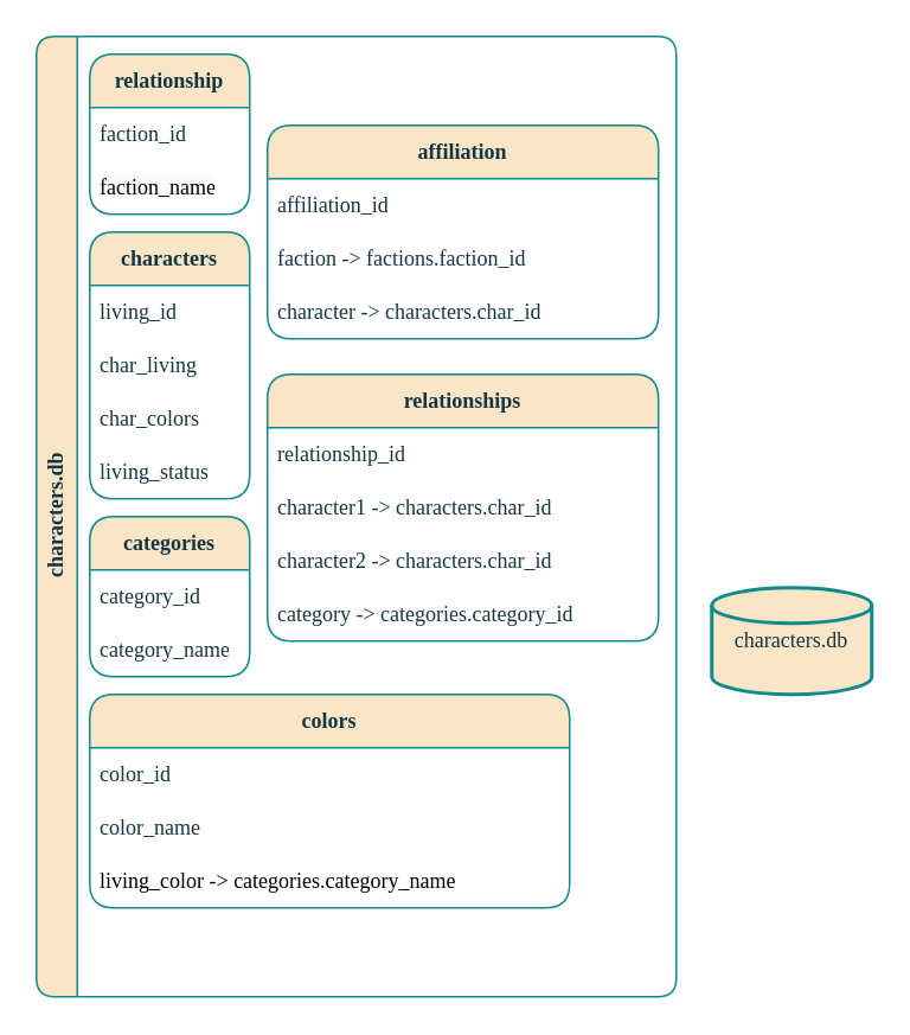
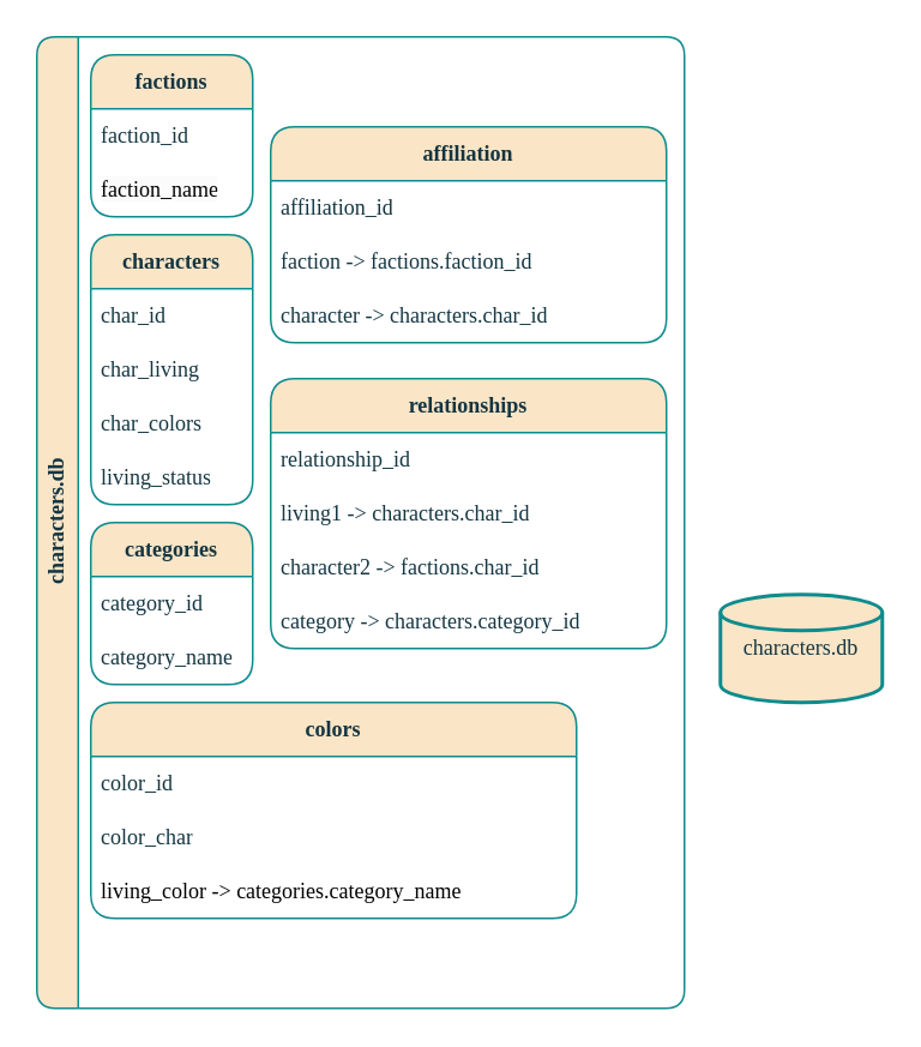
  <mxCell id="0" />
  <mxCell id="1" parent="0" />
  <mxCell id="2" value="characters.db" style="strokeWidth=2;html=1;shape=mxgraph.flowchart.database;whiteSpace=wrap;fontFamily=Iosevka;fontStyle=0;rounded=1;movable=1;resizable=1;rotatable=1;deletable=1;editable=1;connectable=1;labelBackgroundColor=none;fillColor=#FAE5C7;strokeColor=#0F8B8D;fontColor=#143642;" parent="1" vertex="1"><mxGeometry x="400" y="330" width="90" height="60" as="geometry" /></mxCell>
  <mxCell id="3" value="&lt;b&gt;characters&lt;/b&gt;" style="swimlane;fontStyle=0;childLayout=stackLayout;horizontal=1;startSize=30;horizontalStack=0;resizeParent=1;resizeParentMax=0;resizeLast=0;collapsible=1;marginBottom=0;whiteSpace=wrap;html=1;fontFamily=Iosevka;rounded=1;movable=1;resizable=1;rotatable=1;deletable=1;editable=1;connectable=1;labelBackgroundColor=none;fillColor=#FAE5C7;strokeColor=#0F8B8D;fontColor=#143642;" parent="1" vertex="1"><mxGeometry x="50" y="130" width="90" height="150" as="geometry" /></mxCell>
- <mxCell id="4" value="living_id" style="text;strokeColor=none;fillColor=none;align=left;verticalAlign=middle;spacingLeft=4;spacingRight=4;overflow=hidden;points=[[0,0.5],[1,0.5]];portConstraint=eastwest;rotatable=1;whiteSpace=wrap;html=1;fontFamily=Iosevka;fontStyle=0;rounded=1;movable=1;resizable=1;deletable=1;editable=1;connectable=1;labelBackgroundColor=none;fontColor=#143642;" parent="3" vertex="1"><mxGeometry y="30" width="90" height="30" as="geometry" /></mxCell>
+ <mxCell id="4" value="char_id" style="text;strokeColor=none;fillColor=none;align=left;verticalAlign=middle;spacingLeft=4;spacingRight=4;overflow=hidden;points=[[0,0.5],[1,0.5]];portConstraint=eastwest;rotatable=1;whiteSpace=wrap;html=1;fontFamily=Iosevka;fontStyle=0;rounded=1;movable=1;resizable=1;deletable=1;editable=1;connectable=1;labelBackgroundColor=none;fontColor=#143642;" parent="3" vertex="1"><mxGeometry y="30" width="90" height="30" as="geometry" /></mxCell>
  <mxCell id="5" value="char_living" style="text;strokeColor=none;fillColor=none;align=left;verticalAlign=middle;spacingLeft=4;spacingRight=4;overflow=hidden;points=[[0,0.5],[1,0.5]];portConstraint=eastwest;rotatable=1;whiteSpace=wrap;html=1;fontFamily=Iosevka;fontStyle=0;rounded=1;movable=1;resizable=1;deletable=1;editable=1;connectable=1;labelBackgroundColor=none;fontColor=#143642;" parent="3" vertex="1"><mxGeometry y="60" width="90" height="30" as="geometry" /></mxCell>
  <mxCell id="6" value="&lt;font face=&quot;Iosevka&quot;&gt;char_colors&lt;/font&gt;" style="text;strokeColor=none;fillColor=none;align=left;verticalAlign=middle;spacingLeft=4;spacingRight=4;overflow=hidden;points=[[0,0.5],[1,0.5]];portConstraint=eastwest;rotatable=0;whiteSpace=wrap;html=1;fontColor=#143642;rounded=1;" vertex="1" parent="3"><mxGeometry y="90" width="90" height="30" as="geometry" /></mxCell>
  <mxCell id="7" value="living_status" style="text;strokeColor=none;fillColor=none;align=left;verticalAlign=middle;spacingLeft=4;spacingRight=4;overflow=hidden;points=[[0,0.5],[1,0.5]];portConstraint=eastwest;rotatable=1;whiteSpace=wrap;html=1;fontFamily=Iosevka;fontStyle=0;rounded=1;movable=1;resizable=1;deletable=1;editable=1;connectable=1;labelBackgroundColor=none;fontColor=#143642;" parent="3" vertex="1"><mxGeometry y="120" width="90" height="30" as="geometry" /></mxCell>
- <mxCell id="8" value="&lt;b&gt;relationship&lt;/b&gt;" style="swimlane;fontStyle=0;childLayout=stackLayout;horizontal=1;startSize=30;horizontalStack=0;resizeParent=1;resizeParentMax=0;resizeLast=0;collapsible=1;marginBottom=0;whiteSpace=wrap;html=1;rounded=1;fontFamily=Iosevka;movable=1;resizable=1;rotatable=1;deletable=1;editable=1;connectable=1;labelBackgroundColor=none;fillColor=#FAE5C7;strokeColor=#0F8B8D;fontColor=#143642;" vertex="1" parent="1"><mxGeometry x="50" y="30" width="90" height="90" as="geometry" /></mxCell>
+ <mxCell id="8" value="&lt;b&gt;factions&lt;/b&gt;" style="swimlane;fontStyle=0;childLayout=stackLayout;horizontal=1;startSize=30;horizontalStack=0;resizeParent=1;resizeParentMax=0;resizeLast=0;collapsible=1;marginBottom=0;whiteSpace=wrap;html=1;rounded=1;fontFamily=Iosevka;movable=1;resizable=1;rotatable=1;deletable=1;editable=1;connectable=1;labelBackgroundColor=none;fillColor=#FAE5C7;strokeColor=#0F8B8D;fontColor=#143642;" vertex="1" parent="1"><mxGeometry x="50" y="30" width="90" height="90" as="geometry" /></mxCell>
  <mxCell id="9" value="faction_id" style="text;strokeColor=none;fillColor=none;align=left;verticalAlign=middle;spacingLeft=4;spacingRight=4;overflow=hidden;points=[[0,0.5],[1,0.5]];portConstraint=eastwest;rotatable=1;whiteSpace=wrap;html=1;fontFamily=Iosevka;rounded=1;movable=1;resizable=1;deletable=1;editable=1;connectable=1;labelBackgroundColor=none;fontColor=#143642;" vertex="1" parent="8"><mxGeometry y="30" width="90" height="30" as="geometry" /></mxCell>
  <mxCell id="10" value="&lt;span style=&quot;color: rgb(0, 0, 0); font-size: 12px; font-style: normal; font-variant-ligatures: normal; font-variant-caps: normal; font-weight: 400; letter-spacing: normal; orphans: 2; text-align: left; text-indent: 0px; text-transform: none; widows: 2; word-spacing: 0px; -webkit-text-stroke-width: 0px; background-color: rgb(251, 251, 251); text-decoration-thickness: initial; text-decoration-style: initial; text-decoration-color: initial; float: none; display: inline !important;&quot;&gt;faction_name&lt;/span&gt;" style="text;strokeColor=none;fillColor=none;align=left;verticalAlign=middle;spacingLeft=4;spacingRight=4;overflow=hidden;points=[[0,0.5],[1,0.5]];portConstraint=eastwest;rotatable=1;whiteSpace=wrap;html=1;fontFamily=Iosevka;rounded=1;movable=1;resizable=1;deletable=1;editable=1;connectable=1;labelBackgroundColor=none;fontColor=#143642;" vertex="1" parent="8"><mxGeometry y="60" width="90" height="30" as="geometry" /></mxCell>
  <mxCell id="11" value="&lt;b&gt;affiliation&lt;/b&gt;" style="swimlane;fontStyle=0;childLayout=stackLayout;horizontal=1;startSize=30;horizontalStack=0;resizeParent=1;resizeParentMax=0;resizeLast=0;collapsible=1;marginBottom=0;whiteSpace=wrap;html=1;fontFamily=Iosevka;rounded=1;movable=1;resizable=1;rotatable=1;deletable=1;editable=1;connectable=1;labelBackgroundColor=none;fillColor=#FAE5C7;strokeColor=#0F8B8D;fontColor=#143642;" vertex="1" parent="1"><mxGeometry x="150" y="70" width="220" height="120" as="geometry" /></mxCell>
  <mxCell id="12" value="affiliation_id" style="text;strokeColor=none;fillColor=none;align=left;verticalAlign=middle;spacingLeft=4;spacingRight=4;overflow=hidden;points=[[0,0.5],[1,0.5]];portConstraint=eastwest;rotatable=1;whiteSpace=wrap;html=1;fontFamily=Iosevka;rounded=1;movable=1;resizable=1;deletable=1;editable=1;connectable=1;labelBackgroundColor=none;fontColor=#143642;" vertex="1" parent="11"><mxGeometry y="30" width="220" height="30" as="geometry" /></mxCell>
  <mxCell id="13" value="faction&amp;nbsp;-&amp;gt; factions.faction_id" style="text;strokeColor=none;fillColor=none;align=left;verticalAlign=middle;spacingLeft=4;spacingRight=4;overflow=hidden;points=[[0,0.5],[1,0.5]];portConstraint=eastwest;rotatable=1;whiteSpace=wrap;html=1;fontFamily=Iosevka;rounded=1;movable=1;resizable=1;deletable=1;editable=1;connectable=1;labelBackgroundColor=none;fontColor=#143642;" vertex="1" parent="11"><mxGeometry y="60" width="220" height="30" as="geometry" /></mxCell>
  <mxCell id="14" value="character -&amp;gt; characters.char_id" style="text;strokeColor=none;fillColor=none;align=left;verticalAlign=middle;spacingLeft=4;spacingRight=4;overflow=hidden;points=[[0,0.5],[1,0.5]];portConstraint=eastwest;rotatable=1;whiteSpace=wrap;html=1;fontFamily=Iosevka;rounded=1;movable=1;resizable=1;deletable=1;editable=1;connectable=1;labelBackgroundColor=none;fontColor=#143642;" vertex="1" parent="11"><mxGeometry y="90" width="220" height="30" as="geometry" /></mxCell>
  <mxCell id="15" value="characters.db" style="swimlane;horizontal=0;whiteSpace=wrap;html=1;rounded=1;fontFamily=Iosevka;movable=1;resizable=1;rotatable=1;deletable=1;editable=1;connectable=1;labelBackgroundColor=none;fillColor=#FAE5C7;strokeColor=#0F8B8D;fontColor=#143642;" vertex="1" parent="1"><mxGeometry x="20" y="20" width="360" height="540" as="geometry" /></mxCell>
  <mxCell id="16" value="&lt;b&gt;categories&lt;/b&gt;" style="swimlane;fontStyle=0;childLayout=stackLayout;horizontal=1;startSize=30;horizontalStack=0;resizeParent=1;resizeParentMax=0;resizeLast=0;collapsible=1;marginBottom=0;whiteSpace=wrap;html=1;fontFamily=Iosevka;rounded=1;movable=1;resizable=1;rotatable=1;deletable=1;editable=1;connectable=1;labelBackgroundColor=none;fillColor=#FAE5C7;strokeColor=#0F8B8D;fontColor=#143642;" parent="15" vertex="1"><mxGeometry x="30" y="270" width="90" height="90" as="geometry" /></mxCell>
  <mxCell id="17" value="category_id" style="text;strokeColor=none;fillColor=none;align=left;verticalAlign=middle;spacingLeft=4;spacingRight=4;overflow=hidden;points=[[0,0.5],[1,0.5]];portConstraint=eastwest;rotatable=1;whiteSpace=wrap;html=1;fontFamily=Iosevka;fontStyle=0;rounded=1;movable=1;resizable=1;deletable=1;editable=1;connectable=1;labelBackgroundColor=none;fontColor=#143642;" parent="16" vertex="1"><mxGeometry y="30" width="90" height="30" as="geometry" /></mxCell>
  <mxCell id="18" value="category_name" style="text;strokeColor=none;fillColor=none;align=left;verticalAlign=middle;spacingLeft=4;spacingRight=4;overflow=hidden;points=[[0,0.5],[1,0.5]];portConstraint=eastwest;rotatable=1;whiteSpace=wrap;html=1;fontFamily=Iosevka;fontStyle=0;rounded=1;movable=1;resizable=1;deletable=1;editable=1;connectable=1;labelBackgroundColor=none;fontColor=#143642;" vertex="1" parent="16"><mxGeometry y="60" width="90" height="30" as="geometry" /></mxCell>
  <mxCell id="19" value="&lt;b&gt;relationships&lt;/b&gt;" style="swimlane;fontStyle=0;childLayout=stackLayout;horizontal=1;startSize=30;horizontalStack=0;resizeParent=1;resizeParentMax=0;resizeLast=0;collapsible=1;marginBottom=0;whiteSpace=wrap;html=1;fontFamily=Iosevka;rounded=1;movable=1;resizable=1;rotatable=1;deletable=1;editable=1;connectable=1;labelBackgroundColor=none;fillColor=#FAE5C7;strokeColor=#0F8B8D;fontColor=#143642;" parent="15" vertex="1"><mxGeometry x="130" y="190" width="220" height="150" as="geometry" /></mxCell>
  <mxCell id="20" value="relationship_id" style="text;strokeColor=none;fillColor=none;align=left;verticalAlign=middle;spacingLeft=4;spacingRight=4;overflow=hidden;points=[[0,0.5],[1,0.5]];portConstraint=eastwest;rotatable=1;whiteSpace=wrap;html=1;fontFamily=Iosevka;fontStyle=0;rounded=1;movable=1;resizable=1;deletable=1;editable=1;connectable=1;labelBackgroundColor=none;fontColor=#143642;" parent="19" vertex="1"><mxGeometry y="30" width="220" height="30" as="geometry" /></mxCell>
- <mxCell id="21" value="character1 -&amp;gt; characters.char_id" style="text;strokeColor=none;fillColor=none;align=left;verticalAlign=middle;spacingLeft=4;spacingRight=4;overflow=hidden;points=[[0,0.5],[1,0.5]];portConstraint=eastwest;rotatable=1;whiteSpace=wrap;html=1;fontFamily=Iosevka;fontStyle=0;rounded=1;movable=1;resizable=1;deletable=1;editable=1;connectable=1;labelBackgroundColor=none;fontColor=#143642;" parent="19" vertex="1"><mxGeometry y="60" width="220" height="30" as="geometry" /></mxCell>
- <mxCell id="22" value="character2 -&amp;gt; characters.char_id" style="text;strokeColor=none;fillColor=none;align=left;verticalAlign=middle;spacingLeft=4;spacingRight=4;overflow=hidden;points=[[0,0.5],[1,0.5]];portConstraint=eastwest;rotatable=1;whiteSpace=wrap;html=1;fontFamily=Iosevka;movable=1;resizable=1;deletable=1;editable=1;connectable=1;labelBackgroundColor=none;fontColor=#143642;rounded=1;" vertex="1" parent="19"><mxGeometry y="90" width="220" height="30" as="geometry" /></mxCell>
- <mxCell id="23" value="category -&amp;gt; categories.category_id" style="text;strokeColor=none;fillColor=none;align=left;verticalAlign=middle;spacingLeft=4;spacingRight=4;overflow=hidden;points=[[0,0.5],[1,0.5]];portConstraint=eastwest;rotatable=1;whiteSpace=wrap;html=1;fontFamily=Iosevka;fontStyle=0;rounded=1;movable=1;resizable=1;deletable=1;editable=1;connectable=1;labelBackgroundColor=none;fontColor=#143642;" parent="19" vertex="1"><mxGeometry y="120" width="220" height="30" as="geometry" /></mxCell>
+ <mxCell id="21" value="living1 -&amp;gt; characters.char_id" style="text;strokeColor=none;fillColor=none;align=left;verticalAlign=middle;spacingLeft=4;spacingRight=4;overflow=hidden;points=[[0,0.5],[1,0.5]];portConstraint=eastwest;rotatable=1;whiteSpace=wrap;html=1;fontFamily=Iosevka;fontStyle=0;rounded=1;movable=1;resizable=1;deletable=1;editable=1;connectable=1;labelBackgroundColor=none;fontColor=#143642;" parent="19" vertex="1"><mxGeometry y="60" width="220" height="30" as="geometry" /></mxCell>
+ <mxCell id="22" value="character2 -&amp;gt; factions.char_id" style="text;strokeColor=none;fillColor=none;align=left;verticalAlign=middle;spacingLeft=4;spacingRight=4;overflow=hidden;points=[[0,0.5],[1,0.5]];portConstraint=eastwest;rotatable=1;whiteSpace=wrap;html=1;fontFamily=Iosevka;movable=1;resizable=1;deletable=1;editable=1;connectable=1;labelBackgroundColor=none;fontColor=#143642;rounded=1;" vertex="1" parent="19"><mxGeometry y="90" width="220" height="30" as="geometry" /></mxCell>
+ <mxCell id="23" value="category -&amp;gt; characters.category_id" style="text;strokeColor=none;fillColor=none;align=left;verticalAlign=middle;spacingLeft=4;spacingRight=4;overflow=hidden;points=[[0,0.5],[1,0.5]];portConstraint=eastwest;rotatable=1;whiteSpace=wrap;html=1;fontFamily=Iosevka;fontStyle=0;rounded=1;movable=1;resizable=1;deletable=1;editable=1;connectable=1;labelBackgroundColor=none;fontColor=#143642;" parent="19" vertex="1"><mxGeometry y="120" width="220" height="30" as="geometry" /></mxCell>
  <mxCell id="24" value="&lt;b&gt;colors&lt;/b&gt;" style="swimlane;fontStyle=0;childLayout=stackLayout;horizontal=1;startSize=30;horizontalStack=0;resizeParent=1;resizeParentMax=0;resizeLast=0;collapsible=1;marginBottom=0;whiteSpace=wrap;html=1;strokeColor=#0F8B8D;fontFamily=Iosevka;fontColor=#143642;fillColor=#FAE5C7;rounded=1;" vertex="1" parent="15"><mxGeometry x="30" y="370" width="270" height="120" as="geometry" /></mxCell>
  <mxCell id="25" value="color_id" style="text;strokeColor=none;fillColor=none;align=left;verticalAlign=middle;spacingLeft=4;spacingRight=4;overflow=hidden;points=[[0,0.5],[1,0.5]];portConstraint=eastwest;rotatable=0;whiteSpace=wrap;html=1;fontFamily=Iosevka;fontColor=#143642;rounded=1;" vertex="1" parent="24"><mxGeometry y="30" width="270" height="30" as="geometry" /></mxCell>
- <mxCell id="26" value="color_name" style="text;strokeColor=none;fillColor=none;align=left;verticalAlign=middle;spacingLeft=4;spacingRight=4;overflow=hidden;points=[[0,0.5],[1,0.5]];portConstraint=eastwest;rotatable=0;whiteSpace=wrap;html=1;fontFamily=Iosevka;fontColor=#143642;rounded=1;" vertex="1" parent="24"><mxGeometry y="60" width="270" height="30" as="geometry" /></mxCell>
+ <mxCell id="26" value="color_char" style="text;strokeColor=none;fillColor=none;align=left;verticalAlign=middle;spacingLeft=4;spacingRight=4;overflow=hidden;points=[[0,0.5],[1,0.5]];portConstraint=eastwest;rotatable=0;whiteSpace=wrap;html=1;fontFamily=Iosevka;fontColor=#143642;rounded=1;" vertex="1" parent="24"><mxGeometry y="60" width="270" height="30" as="geometry" /></mxCell>
  <mxCell id="27" value="&lt;font face=&quot;Iosevka&quot;&gt;living_color -&amp;gt; categories.category_name&lt;/font&gt;" style="text;strokeColor=none;fillColor=none;align=left;verticalAlign=middle;spacingLeft=4;spacingRight=4;overflow=hidden;points=[[0,0.5],[1,0.5]];portConstraint=eastwest;rotatable=0;whiteSpace=wrap;html=1;" vertex="1" parent="24"><mxGeometry y="90" width="270" height="30" as="geometry" /></mxCell>
